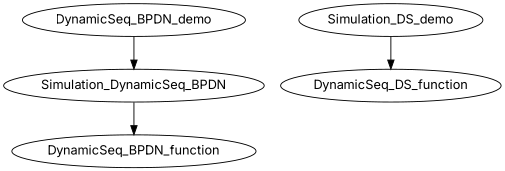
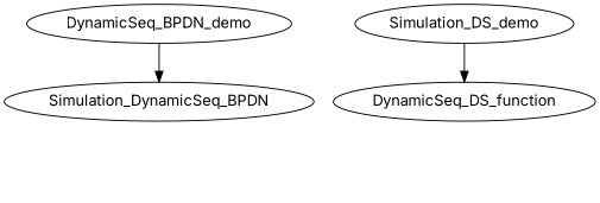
  digraph {
    fontname=Inter
    node [fontname=Inter]
    edge [fontname=Inter]
    DynamicSeq_BPDN_demo
    Simulation_DynamicSeq_BPDN
    n3 [label=Simulation_DS_demo]
    DynamicSeq_DS_function
-   DynamicSeq_BPDN_function
    DynamicSeq_BPDN_demo -> Simulation_DynamicSeq_BPDN
-   Simulation_DynamicSeq_BPDN -> DynamicSeq_BPDN_function
    n3 -> DynamicSeq_DS_function
  }
